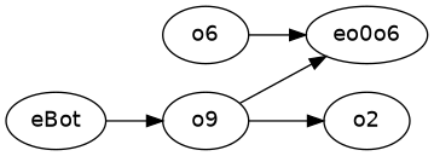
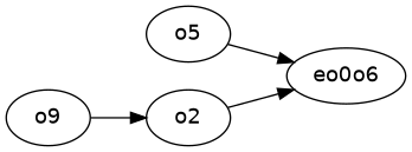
  strict digraph {
    fontname="DejaVu Sans"
    rankdir=LR
    node [fontname="DejaVu Sans"]
    edge [fontname="DejaVu Sans"]
-   o6
+   o6 [label=o5]
    eo0o6
    n3 [label=o9]
-   eBot
    o2
    o6 -> eo0o6
-   n3 -> eo0o6
+   o2 -> eo0o6
    n3 -> o2
-   eBot -> n3
  }
